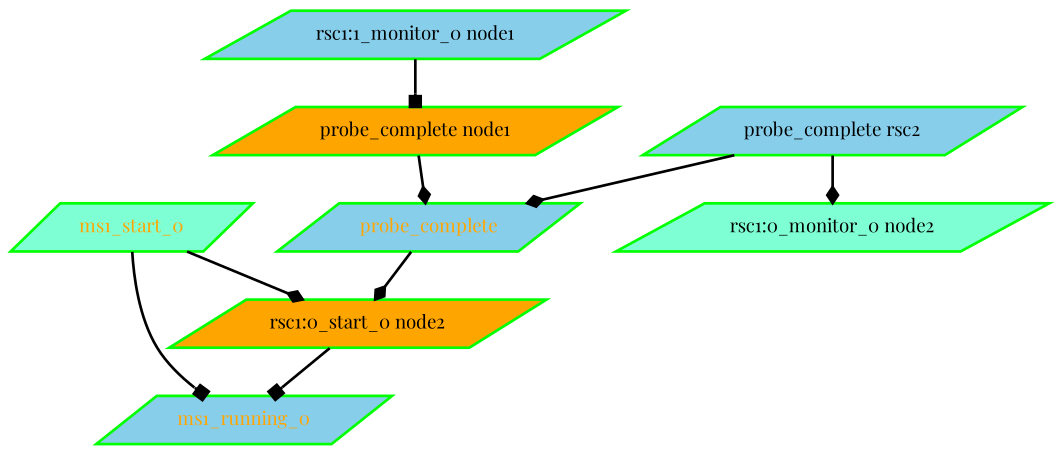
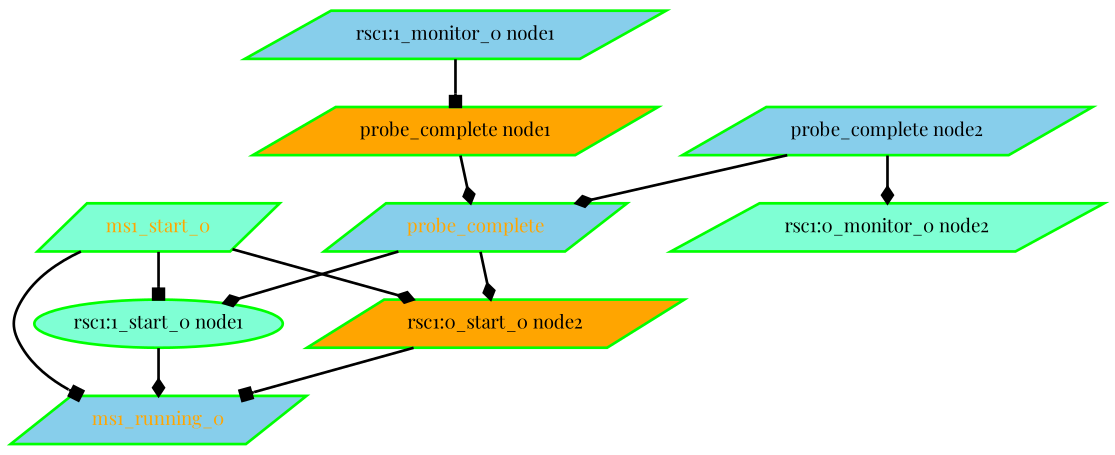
  digraph {
    fontname="Playfair Display"
    node [color=green fillcolor=skyblue fontcolor=black fontname="Playfair Display" shape=parallelogram style="bold,filled"]
    edge [arrowhead=diamond fontname="Playfair Display" style=bold]
    ms1_running_0 [fontcolor=orange]
    ms1_start_0 [fillcolor=aquamarine fontcolor=orange]
    "rsc1:0_start_0 node2" [fillcolor=orange]
+   "rsc1:1_start_0 node1" [fillcolor=aquamarine shape=ellipse]
    "probe_complete node1" [fillcolor=orange]
    probe_complete [fontcolor=orange]
-   "probe_complete node2" [label="probe_complete rsc2"]
+   "probe_complete node2"
    "rsc1:0_monitor_0 node2" [fillcolor=aquamarine]
    "rsc1:1_monitor_0 node1"
    ms1_start_0 -> ms1_running_0 [arrowhead=box]
    ms1_start_0 -> "rsc1:0_start_0 node2"
+   ms1_start_0 -> "rsc1:1_start_0 node1" [arrowhead=box]
    "rsc1:0_start_0 node2" -> ms1_running_0 [arrowhead=box]
+   "rsc1:1_start_0 node1" -> ms1_running_0
    "probe_complete node1" -> probe_complete
    probe_complete -> "rsc1:0_start_0 node2"
+   probe_complete -> "rsc1:1_start_0 node1"
    "probe_complete node2" -> probe_complete
    "probe_complete node2" -> "rsc1:0_monitor_0 node2"
    "rsc1:1_monitor_0 node1" -> "probe_complete node1" [arrowhead=box]
  }
